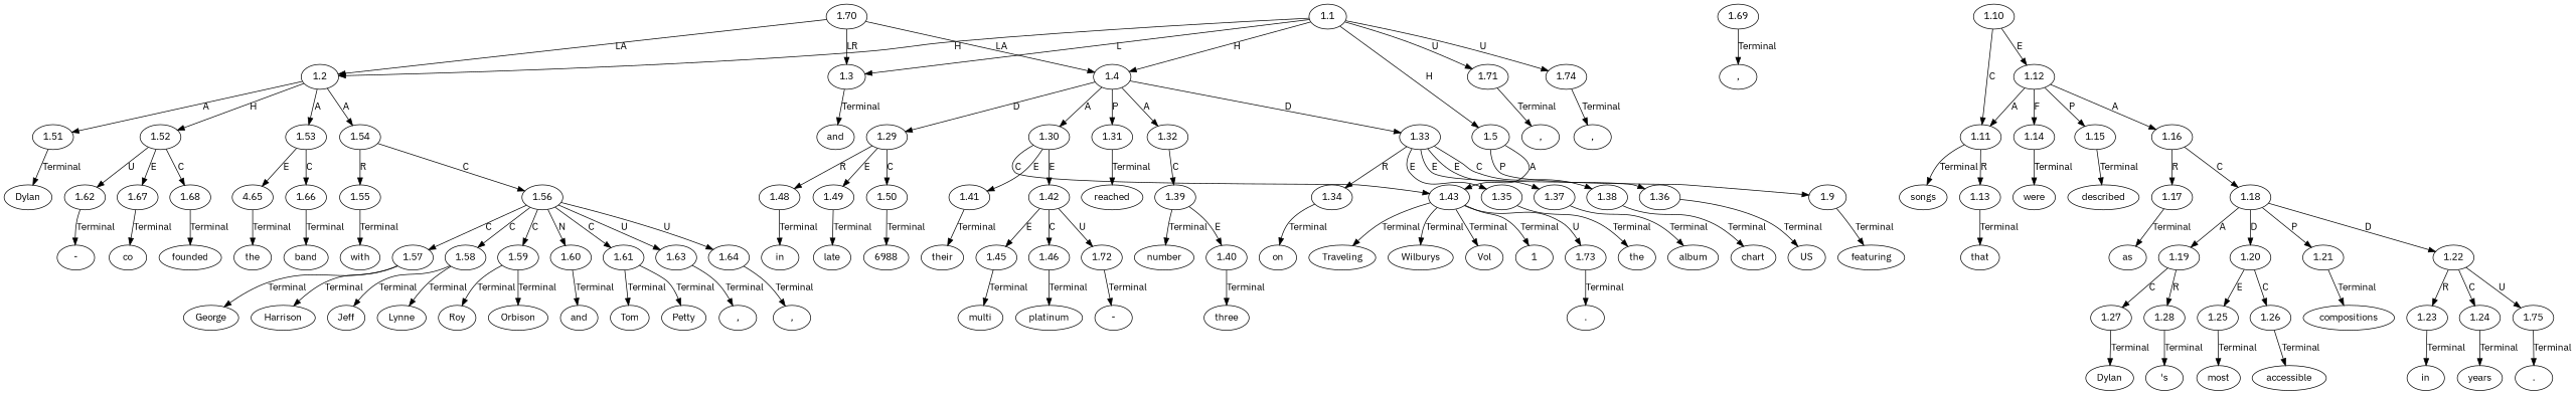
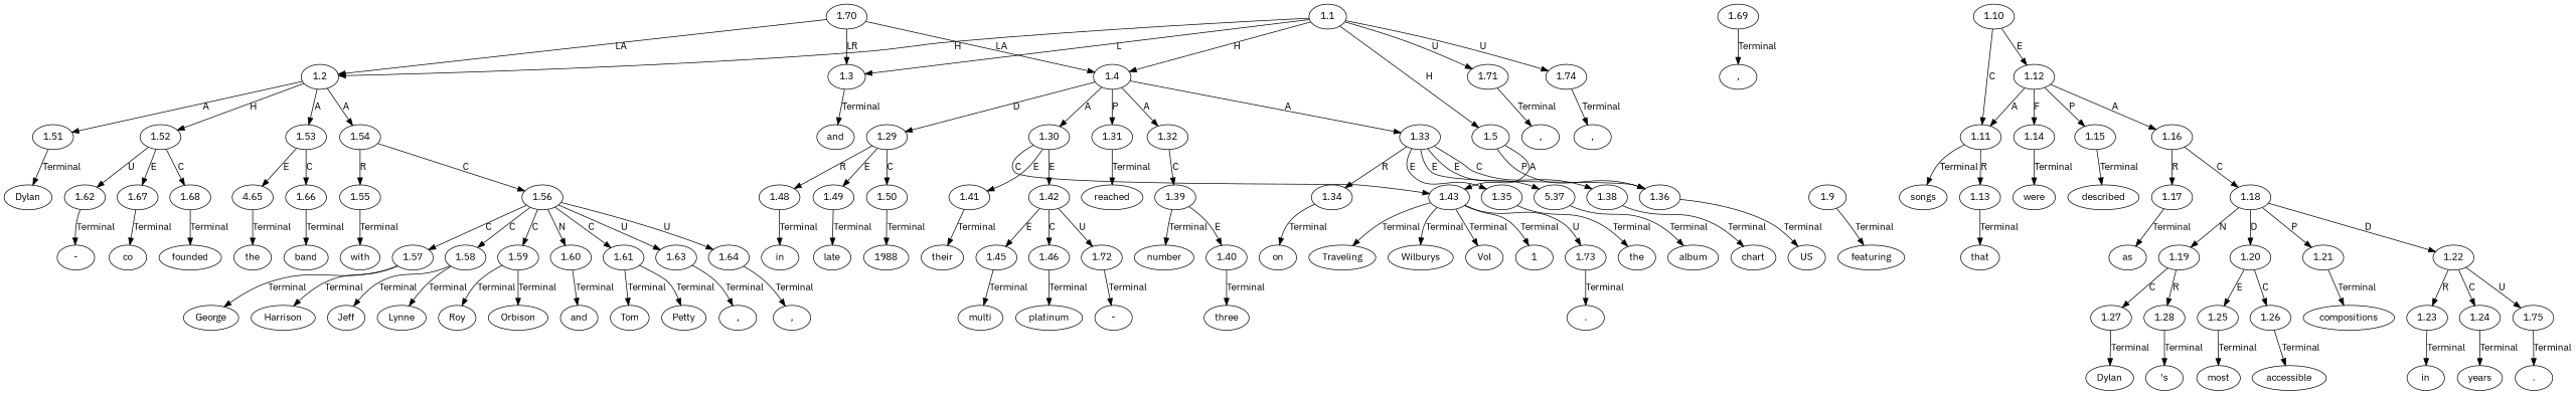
  digraph {
    fontname="IBM Plex Sans"
    node [fontname="IBM Plex Sans" ordering=out]
    edge [fontname="IBM Plex Sans" ordering=out]
    n1 [label=Dylan]
    n2 [label=","]
    n3 [label=Jeff]
    n4 [label=Lynne]
    n5 [label=","]
    n6 [label=Roy]
    n7 [label=Orbison]
    n8 [label=","]
    n9 [label=and]
    n10 [label=Tom]
    n11 [label=Petty]
    n12 [label=co]
    n13 [label=","]
    n14 [label=and]
    n15 [label=in]
    n16 [label=late]
-   n17 [label=6988]
+   n17 [label=1988]
    n18 [label=their]
    n19 [label=multi]
    n20 [label="-"]
    n21 [label=platinum]
    n22 [label=Traveling]
    n23 [label="-"]
    n24 [label=Wilburys]
    n25 [label=Vol]
    n26 [label="."]
    n27 [label=1]
    n28 [label=reached]
    n29 [label=number]
    n30 [label=three]
    n31 [label=on]
    n32 [label=the]
    n33 [label=US]
    n34 [label=founded]
    n35 [label=album]
    n36 [label=chart]
    n37 [label=","]
    n38 [label=featuring]
    n39 [label=songs]
    n40 [label=that]
    n41 [label=were]
    n42 [label=described]
    n43 [label=as]
    n44 [label=Dylan]
    n45 [label=the]
    n46 [label="'s"]
    n47 [label=most]
    n48 [label=accessible]
    n49 [label=compositions]
    n50 [label=in]
    n51 [label=years]
    n52 [label="."]
    n53 [label=band]
    n54 [label=with]
    n55 [label=George]
    n56 [label=Harrison]
    n57 [label=1.1]
    n58 [label=1.2]
    n59 [label=1.3]
    n60 [label=1.4]
    n61 [label=1.5]
    n62 [label=1.71]
    n63 [label=1.74]
    n64 [label=1.51]
    n65 [label=1.52]
    n66 [label=1.53]
    n67 [label=1.54]
    n68 [label=1.29]
    n69 [label=1.30]
    n70 [label=1.31]
    n71 [label=1.32]
    n72 [label=1.33]
    n73 [label=1.9]
    n74 [label=1.43]
    n75 [label=1.62]
    n76 [label=1.67]
    n77 [label=1.68]
    n78 [label=4.65]
    n79 [label=1.66]
    n80 [label=1.55]
    n81 [label=1.56]
    n82 [label=1.48]
    n83 [label=1.49]
    n84 [label=1.50]
    n85 [label=1.41]
    n86 [label=1.42]
    n87 [label=1.39]
    n88 [label=1.34]
    n89 [label=1.35]
    n90 [label=1.36]
-   n91 [label=1.37]
+   n91 [label=5.37]
    n92 [label=1.38]
    n93 [label=1.10]
    n94 [label=1.11]
    n95 [label=1.12]
    n96 [label=1.73]
    n97 [label=1.13]
    n98 [label=1.14]
    n99 [label=1.15]
    n100 [label=1.16]
    n101 [label=1.17]
    n102 [label=1.18]
    n103 [label=1.19]
    n104 [label=1.20]
    n105 [label=1.21]
    n106 [label=1.22]
    n107 [label=1.27]
    n108 [label=1.28]
    n109 [label=1.25]
    n110 [label=1.26]
    n111 [label=1.23]
    n112 [label=1.24]
    n113 [label=1.75]
    n114 [label=1.45]
    n115 [label=1.46]
    n116 [label=1.72]
    n117 [label=1.40]
    n118 [label=1.57]
    n119 [label=1.58]
    n120 [label=1.59]
    n121 [label=1.60]
    n122 [label=1.61]
    n123 [label=1.63]
    n124 [label=1.64]
    n125 [label=1.69]
    n126 [label=1.70]
    n57 -> n58 [label=H]
    n57 -> n59 [label=L]
    n57 -> n60 [label=H]
    n57 -> n61 [label=H]
    n57 -> n62 [label=U]
    n57 -> n63 [label=U]
    n58 -> n64 [label=A]
    n58 -> n65 [label=H]
    n58 -> n66 [label=A]
    n58 -> n67 [label=A]
    n59 -> n14 [label=Terminal]
    n60 -> n68 [label=D]
    n60 -> n69 [label=A]
    n60 -> n70 [label=P]
    n60 -> n71 [label=A]
-   n60 -> n72 [label=D]
-   n61 -> n73 [label=P]
+   n60 -> n72 [label=A]
+   n61 -> n90 [label=P]
    n61 -> n74 [label=A]
    n62 -> n13 [label=Terminal]
    n63 -> n37 [label=Terminal]
    n64 -> n1 [label=Terminal]
    n65 -> n75 [label=U]
    n65 -> n76 [label=E]
    n65 -> n77 [label=C]
    n66 -> n78 [label=E]
    n66 -> n79 [label=C]
    n67 -> n80 [label=R]
    n67 -> n81 [label=C]
    n68 -> n82 [label=R]
    n68 -> n83 [label=E]
    n68 -> n84 [label=C]
    n69 -> n74 [label=C]
    n69 -> n85 [label=E]
    n69 -> n86 [label=E]
    n70 -> n28 [label=Terminal]
    n71 -> n87 [label=C]
    n72 -> n88 [label=R]
    n72 -> n89 [label=E]
    n72 -> n90 [label=E]
    n72 -> n91 [label=E]
    n72 -> n92 [label=C]
    n73 -> n38 [label=Terminal]
    n74 -> n22 [label=Terminal]
    n74 -> n24 [label=Terminal]
    n74 -> n25 [label=Terminal]
    n74 -> n27 [label=Terminal]
    n74 -> n96 [label=U]
    n75 -> n23 [label=Terminal]
    n76 -> n12 [label=Terminal]
    n77 -> n34 [label=Terminal]
    n78 -> n45 [label=Terminal]
    n79 -> n53 [label=Terminal]
    n80 -> n54 [label=Terminal]
    n81 -> n118 [label=C]
    n81 -> n119 [label=C]
    n81 -> n120 [label=C]
    n81 -> n121 [label=N]
    n81 -> n122 [label=C]
    n81 -> n123 [label=U]
    n81 -> n124 [label=U]
    n82 -> n15 [label=Terminal]
    n83 -> n16 [label=Terminal]
    n84 -> n17 [label=Terminal]
    n85 -> n18 [label=Terminal]
    n86 -> n114 [label=E]
    n86 -> n115 [label=C]
    n86 -> n116 [label=U]
    n87 -> n29 [label=Terminal]
    n87 -> n117 [label=E]
    n88 -> n31 [label=Terminal]
    n89 -> n32 [label=Terminal]
    n90 -> n33 [label=Terminal]
    n91 -> n35 [label=Terminal]
    n92 -> n36 [label=Terminal]
    n93 -> n94 [label=C]
    n93 -> n95 [label=E]
    n94 -> n39 [label=Terminal]
    n94 -> n97 [label=R]
    n95 -> n94 [label=A]
    n95 -> n98 [label=F]
    n95 -> n99 [label=P]
    n95 -> n100 [label=A]
    n96 -> n26 [label=Terminal]
    n97 -> n40 [label=Terminal]
    n98 -> n41 [label=Terminal]
    n99 -> n42 [label=Terminal]
    n100 -> n101 [label=R]
    n100 -> n102 [label=C]
    n101 -> n43 [label=Terminal]
-   n102 -> n103 [label=A]
+   n102 -> n103 [label=N]
    n102 -> n104 [label=D]
    n102 -> n105 [label=P]
    n102 -> n106 [label=D]
    n103 -> n107 [label=C]
    n103 -> n108 [label=R]
    n104 -> n109 [label=E]
    n104 -> n110 [label=C]
    n105 -> n49 [label=Terminal]
    n106 -> n111 [label=R]
    n106 -> n112 [label=C]
    n106 -> n113 [label=U]
    n107 -> n44 [label=Terminal]
    n108 -> n46 [label=Terminal]
    n109 -> n47 [label=Terminal]
    n110 -> n48 [label=Terminal]
    n111 -> n50 [label=Terminal]
    n112 -> n51 [label=Terminal]
    n113 -> n52 [label=Terminal]
    n114 -> n19 [label=Terminal]
    n115 -> n21 [label=Terminal]
    n116 -> n20 [label=Terminal]
    n117 -> n30 [label=Terminal]
    n118 -> n55 [label=Terminal]
    n118 -> n56 [label=Terminal]
    n119 -> n3 [label=Terminal]
    n119 -> n4 [label=Terminal]
    n120 -> n6 [label=Terminal]
    n120 -> n7 [label=Terminal]
    n121 -> n9 [label=Terminal]
    n122 -> n10 [label=Terminal]
    n122 -> n11 [label=Terminal]
    n123 -> n2 [label=Terminal]
    n124 -> n5 [label=Terminal]
    n125 -> n8 [label=Terminal]
    n126 -> n58 [label=LA]
    n126 -> n59 [label=LR]
    n126 -> n60 [label=LA]
  }
